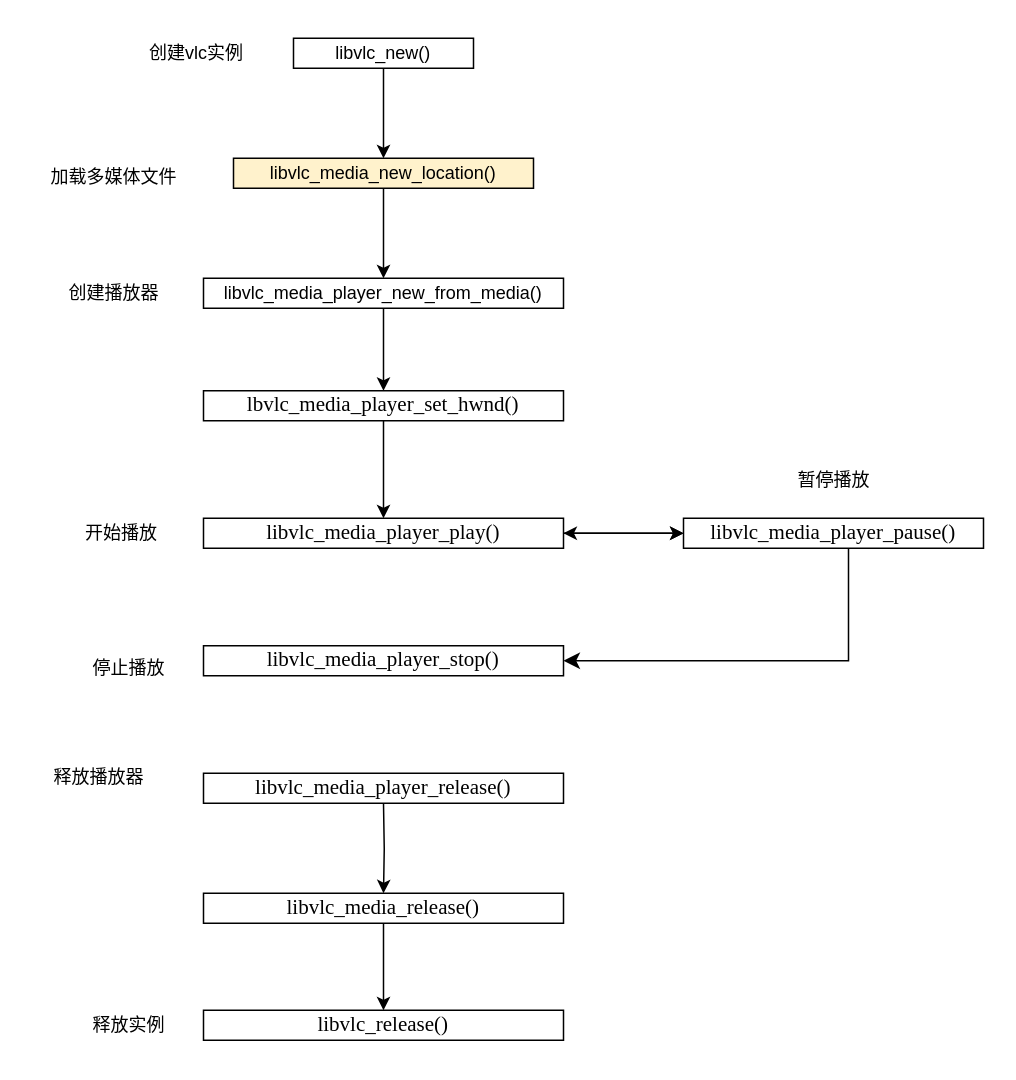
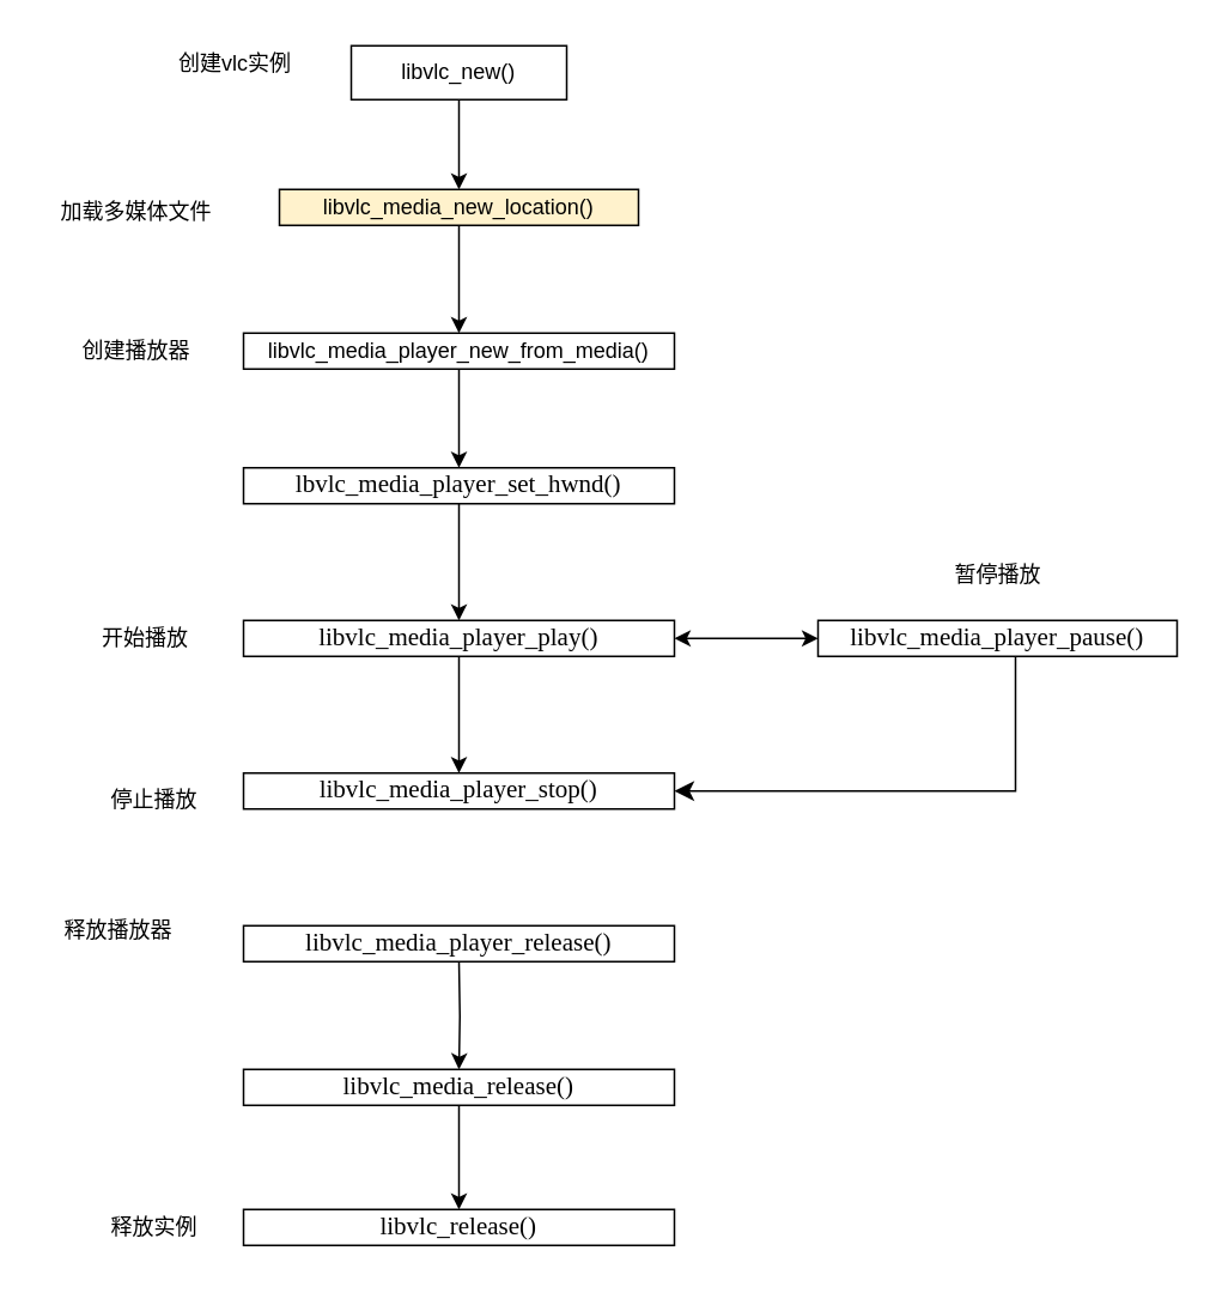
  <mxCell id="0" />
  <mxCell id="1" parent="0" />
  <mxCell id="2" value="" style="edgeStyle=orthogonalEdgeStyle;rounded=0;orthogonalLoop=1;jettySize=auto;html=1;" edge="1" parent="1" source="3" target="5"><mxGeometry relative="1" as="geometry" /></mxCell>
- <mxCell id="3" value="libvlc_new()" style="rounded=0;whiteSpace=wrap;html=1;" vertex="1" parent="1"><mxGeometry x="195" y="25" width="120" height="20" as="geometry" /></mxCell>
+ <mxCell id="3" value="libvlc_new()" style="rounded=0;whiteSpace=wrap;html=1;" vertex="1" parent="1"><mxGeometry x="195" y="25" width="120" height="30" as="geometry" /></mxCell>
  <mxCell id="4" value="" style="edgeStyle=orthogonalEdgeStyle;rounded=0;orthogonalLoop=1;jettySize=auto;html=1;" edge="1" parent="1" source="5" target="7"><mxGeometry relative="1" as="geometry" /></mxCell>
  <mxCell id="5" value="libvlc_media_new_location()" style="rounded=0;whiteSpace=wrap;html=1;fillColor=#fff2cc;" vertex="1" parent="1"><mxGeometry x="155" y="105" width="200" height="20" as="geometry" /></mxCell>
  <mxCell id="6" value="" style="edgeStyle=orthogonalEdgeStyle;rounded=0;orthogonalLoop=1;jettySize=auto;html=1;" edge="1" parent="1" source="7" target="12"><mxGeometry relative="1" as="geometry" /></mxCell>
  <mxCell id="7" value="libvlc_media_player_new_from_media()" style="rounded=0;whiteSpace=wrap;html=1;" vertex="1" parent="1"><mxGeometry x="135" y="185" width="240" height="20" as="geometry" /></mxCell>
  <mxCell id="8" value="创建vlc实例" style="text;html=1;align=center;verticalAlign=middle;resizable=0;points=[];autosize=1;strokeColor=none;fillColor=none;" vertex="1" parent="1"><mxGeometry x="85" y="20" width="90" height="30" as="geometry" /></mxCell>
  <mxCell id="9" value="加载多媒体文件" style="text;html=1;align=center;verticalAlign=middle;resizable=0;points=[];autosize=1;strokeColor=none;fillColor=none;" vertex="1" parent="1"><mxGeometry x="20" y="103" width="110" height="30" as="geometry" /></mxCell>
  <mxCell id="10" value="创建播放器" style="text;html=1;align=center;verticalAlign=middle;resizable=0;points=[];autosize=1;strokeColor=none;fillColor=none;" vertex="1" parent="1"><mxGeometry x="35" y="180" width="80" height="30" as="geometry" /></mxCell>
  <mxCell id="11" value="" style="edgeStyle=orthogonalEdgeStyle;rounded=0;orthogonalLoop=1;jettySize=auto;html=1;" edge="1" parent="1" source="12" target="14"><mxGeometry relative="1" as="geometry" /></mxCell>
  <mxCell id="12" value="&lt;p class=&quot;MsoNormal&quot;&gt;&lt;span style=&quot;mso-spacerun:'yes';font-family:宋体;mso-ascii-font-family:Calibri;&lt;br/&gt;mso-hansi-font-family:Calibri;mso-bidi-font-family:'Times New Roman';font-size:10.5pt;&lt;br/&gt;mso-font-kerning:1.0pt;&quot;&gt;&lt;font face=&quot;Calibri&quot;&gt;lbvlc_media_player_set_hwnd()&lt;/font&gt;&lt;/span&gt;&lt;/p&gt;" style="rounded=0;whiteSpace=wrap;html=1;" vertex="1" parent="1"><mxGeometry x="135" y="260" width="240" height="20" as="geometry" /></mxCell>
- <mxCell id="13" value="" style="edgeStyle=orthogonalEdgeStyle;rounded=0;orthogonalLoop=1;jettySize=auto;html=1;" edge="1" parent="1" source="14" target="18"><mxGeometry relative="1" as="geometry" /></mxCell>
+ <mxCell id="13" value="" style="edgeStyle=orthogonalEdgeStyle;rounded=0;orthogonalLoop=1;jettySize=auto;html=1;" edge="1" parent="1" source="14" target="16"><mxGeometry relative="1" as="geometry" /></mxCell>
  <mxCell id="14" value="&lt;p class=&quot;MsoNormal&quot;&gt;&lt;span style=&quot;mso-spacerun:'yes';font-family:宋体;mso-ascii-font-family:Calibri;&lt;br/&gt;mso-hansi-font-family:Calibri;mso-bidi-font-family:'Times New Roman';font-size:10.5pt;&lt;br/&gt;mso-font-kerning:1.0pt;&quot;&gt;&lt;font face=&quot;Calibri&quot;&gt;libvlc_media_player_play()&lt;/font&gt;&lt;/span&gt;&lt;/p&gt;" style="rounded=0;whiteSpace=wrap;html=1;" vertex="1" parent="1"><mxGeometry x="135" y="345" width="240" height="20" as="geometry" /></mxCell>
  <mxCell id="15" value="开始播放" style="text;html=1;align=center;verticalAlign=middle;resizable=0;points=[];autosize=1;strokeColor=none;fillColor=none;" vertex="1" parent="1"><mxGeometry x="45" y="340" width="70" height="30" as="geometry" /></mxCell>
  <mxCell id="16" value="&lt;p class=&quot;MsoNormal&quot;&gt;&lt;span style=&quot;mso-spacerun:'yes';font-family:宋体;mso-ascii-font-family:Calibri;&lt;br/&gt;mso-hansi-font-family:Calibri;mso-bidi-font-family:'Times New Roman';font-size:10.5pt;&lt;br/&gt;mso-font-kerning:1.0pt;&quot;&gt;&lt;font face=&quot;Calibri&quot;&gt;libvlc_media_player_stop()&lt;/font&gt;&lt;/span&gt;&lt;span style=&quot;mso-spacerun:'yes';font-family:Calibri;mso-fareast-font-family:宋体;&lt;br/&gt;mso-bidi-font-family:'Times New Roman';font-size:10.5pt;mso-font-kerning:1.0pt;&quot;&gt;&lt;/span&gt;&lt;/p&gt;" style="rounded=0;whiteSpace=wrap;html=1;" vertex="1" parent="1"><mxGeometry x="135" y="430" width="240" height="20" as="geometry" /></mxCell>
  <mxCell id="17" value="停止播放" style="text;html=1;align=center;verticalAlign=middle;resizable=0;points=[];autosize=1;strokeColor=none;fillColor=none;" vertex="1" parent="1"><mxGeometry x="50" y="430" width="70" height="30" as="geometry" /></mxCell>
  <mxCell id="18" value="&lt;p class=&quot;MsoNormal&quot;&gt;&lt;span style=&quot;mso-spacerun:'yes';font-family:宋体;mso-ascii-font-family:Calibri;&lt;br/&gt;mso-hansi-font-family:Calibri;mso-bidi-font-family:'Times New Roman';font-size:10.5pt;&lt;br/&gt;mso-font-kerning:1.0pt;&quot;&gt;&lt;font face=&quot;Calibri&quot;&gt;libvlc_media_player_pause()&lt;/font&gt;&lt;/span&gt;&lt;/p&gt;" style="rounded=0;whiteSpace=wrap;html=1;" vertex="1" parent="1"><mxGeometry x="455" y="345" width="200" height="20" as="geometry" /></mxCell>
  <mxCell id="19" value="&lt;p class=&quot;MsoNormal&quot;&gt;&lt;span style=&quot;mso-spacerun:'yes';font-family:宋体;mso-ascii-font-family:Calibri;&lt;br/&gt;mso-hansi-font-family:Calibri;mso-bidi-font-family:'Times New Roman';font-size:10.5pt;&lt;br/&gt;mso-font-kerning:1.0pt;&quot;&gt;&lt;font face=&quot;Calibri&quot;&gt;libvlc_media_player_release()&lt;/font&gt;&lt;/span&gt;&lt;/p&gt;" style="rounded=0;whiteSpace=wrap;html=1;" vertex="1" parent="1"><mxGeometry x="135" y="515" width="240" height="20" as="geometry" /></mxCell>
  <mxCell id="20" value="" style="edgeStyle=orthogonalEdgeStyle;rounded=0;orthogonalLoop=1;jettySize=auto;html=1;" edge="1" parent="1" target="22"><mxGeometry relative="1" as="geometry"><mxPoint x="255" y="535" as="sourcePoint" /></mxGeometry></mxCell>
  <mxCell id="21" value="" style="edgeStyle=orthogonalEdgeStyle;rounded=0;orthogonalLoop=1;jettySize=auto;html=1;" edge="1" parent="1" source="22" target="23"><mxGeometry relative="1" as="geometry" /></mxCell>
  <mxCell id="22" value="&lt;p class=&quot;MsoNormal&quot;&gt;&lt;span style=&quot;mso-spacerun:'yes';font-family:宋体;mso-ascii-font-family:Calibri;&lt;br/&gt;mso-hansi-font-family:Calibri;mso-bidi-font-family:'Times New Roman';font-size:10.5pt;&lt;br/&gt;mso-font-kerning:1.0pt;&quot;&gt;&lt;font face=&quot;Calibri&quot;&gt;libvlc_media_release()&lt;/font&gt;&lt;/span&gt;&lt;/p&gt;" style="rounded=0;whiteSpace=wrap;html=1;" vertex="1" parent="1"><mxGeometry x="135" y="595" width="240" height="20" as="geometry" /></mxCell>
  <mxCell id="23" value="&lt;p class=&quot;MsoNormal&quot;&gt;&lt;span style=&quot;mso-spacerun:'yes';font-family:宋体;mso-ascii-font-family:Calibri;&lt;br/&gt;mso-hansi-font-family:Calibri;mso-bidi-font-family:'Times New Roman';font-size:10.5pt;&lt;br/&gt;mso-font-kerning:1.0pt;&quot;&gt;&lt;font face=&quot;Calibri&quot;&gt;libvlc_release()&lt;/font&gt;&lt;/span&gt;&lt;span style=&quot;mso-spacerun:'yes';font-family:Calibri;mso-fareast-font-family:宋体;&lt;br/&gt;mso-bidi-font-family:'Times New Roman';font-size:10.5pt;mso-font-kerning:1.0pt;&quot;&gt;&lt;/span&gt;&lt;/p&gt;" style="rounded=0;whiteSpace=wrap;html=1;" vertex="1" parent="1"><mxGeometry x="135" y="673" width="240" height="20" as="geometry" /></mxCell>
  <mxCell id="24" value="释放播放器" style="text;html=1;align=center;verticalAlign=middle;resizable=0;points=[];autosize=1;strokeColor=none;fillColor=none;" vertex="1" parent="1"><mxGeometry x="25" y="503" width="80" height="30" as="geometry" /></mxCell>
  <mxCell id="25" value="释放实例" style="text;html=1;align=center;verticalAlign=middle;resizable=0;points=[];autosize=1;strokeColor=none;fillColor=none;" vertex="1" parent="1"><mxGeometry x="50" y="668" width="70" height="30" as="geometry" /></mxCell>
  <mxCell id="26" value="" style="endArrow=classic;startArrow=classic;html=1;rounded=0;exitX=1;exitY=0.5;exitDx=0;exitDy=0;" edge="1" parent="1" source="14"><mxGeometry width="50" height="50" relative="1" as="geometry"><mxPoint x="405" y="405" as="sourcePoint" /><mxPoint x="455" y="355" as="targetPoint" /></mxGeometry></mxCell>
  <mxCell id="27" value="" style="edgeStyle=segmentEdgeStyle;endArrow=classic;html=1;curved=0;rounded=0;endSize=8;startSize=8;" edge="1" parent="1" source="18"><mxGeometry width="50" height="50" relative="1" as="geometry"><mxPoint x="565" y="375" as="sourcePoint" /><mxPoint x="375" y="440" as="targetPoint" /><Array as="points"><mxPoint x="565" y="440" /></Array></mxGeometry></mxCell>
  <mxCell id="28" value="暂停播放" style="text;html=1;align=center;verticalAlign=middle;resizable=0;points=[];autosize=1;strokeColor=none;fillColor=none;" vertex="1" parent="1"><mxGeometry x="520" y="305" width="70" height="30" as="geometry" /></mxCell>
